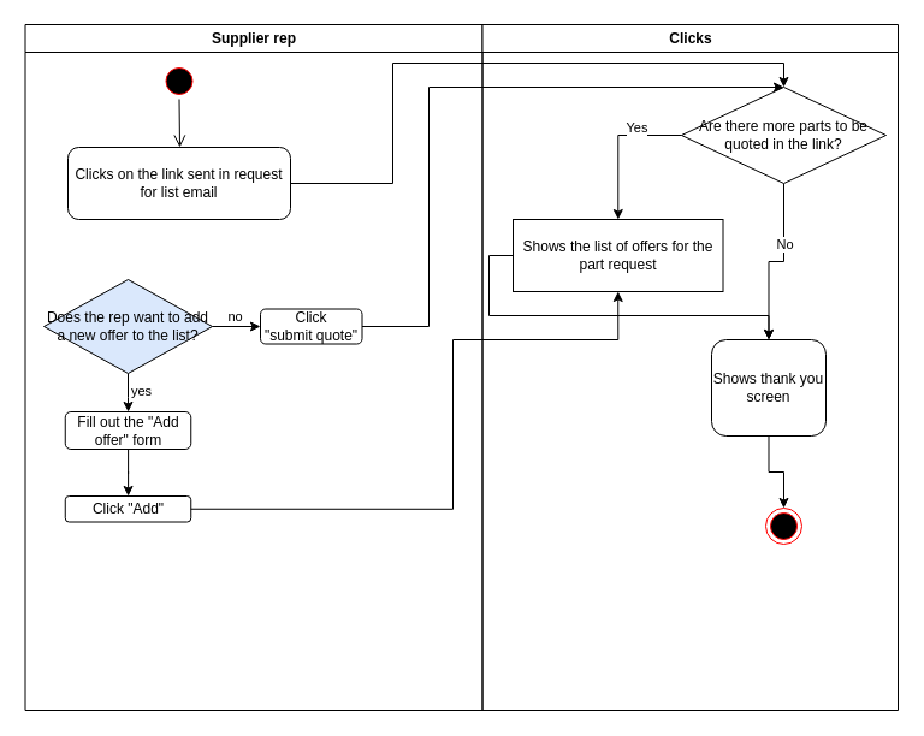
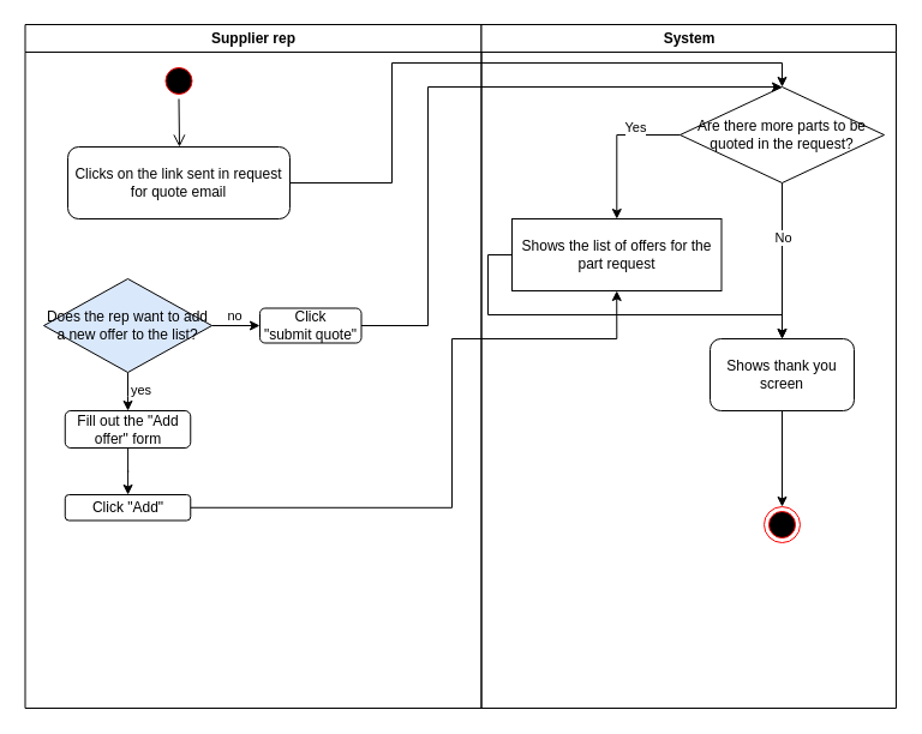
  <mxCell id="0" />
  <mxCell id="1" parent="0" />
  <mxCell id="2" value="Supplier rep" style="swimlane;whiteSpace=wrap" parent="1" vertex="1"><mxGeometry x="20.5" y="20" width="380" height="570" as="geometry" /></mxCell>
  <mxCell id="3" value="" style="ellipse;shape=startState;fillColor=#000000;strokeColor=#ff0000;" parent="2" vertex="1"><mxGeometry x="113" y="32" width="30" height="30" as="geometry" /></mxCell>
  <mxCell id="4" value="" style="edgeStyle=elbowEdgeStyle;elbow=horizontal;verticalAlign=bottom;endArrow=open;endSize=8;strokeColor=#000000;endFill=1;rounded=0;entryX=0.5;entryY=0;entryDx=0;entryDy=0;" parent="2" source="3" target="5" edge="1"><mxGeometry x="100" y="40" as="geometry"><mxPoint x="115.5" y="110" as="targetPoint" /></mxGeometry></mxCell>
- <mxCell id="5" value="Clicks on the link sent in request for list email" style="rounded=1;whiteSpace=wrap;html=1;" parent="2" vertex="1"><mxGeometry x="35.5" y="102" width="185" height="60" as="geometry" /></mxCell>
+ <mxCell id="5" value="Clicks on the link sent in request for quote email" style="rounded=1;whiteSpace=wrap;html=1;" parent="2" vertex="1"><mxGeometry x="35.5" y="102" width="185" height="60" as="geometry" /></mxCell>
  <mxCell id="6" value="" style="edgeStyle=orthogonalEdgeStyle;rounded=0;orthogonalLoop=1;jettySize=auto;html=1;strokeColor=#000000;" parent="2" source="10" target="11" edge="1"><mxGeometry relative="1" as="geometry" /></mxCell>
  <mxCell id="7" value="no" style="edgeLabel;html=1;align=center;verticalAlign=middle;resizable=0;points=[];" parent="6" vertex="1" connectable="0"><mxGeometry x="-0.121" relative="1" as="geometry"><mxPoint y="-9" as="offset" /></mxGeometry></mxCell>
  <mxCell id="8" value="" style="edgeStyle=orthogonalEdgeStyle;rounded=0;orthogonalLoop=1;jettySize=auto;html=1;strokeColor=#000000;" parent="2" source="10" target="13" edge="1"><mxGeometry relative="1" as="geometry" /></mxCell>
  <mxCell id="9" value="yes" style="edgeLabel;html=1;align=center;verticalAlign=middle;resizable=0;points=[];" parent="8" vertex="1" connectable="0"><mxGeometry x="-0.227" y="-1" relative="1" as="geometry"><mxPoint x="11" y="2" as="offset" /></mxGeometry></mxCell>
  <mxCell id="10" value="Does the rep want to add a new offer to the list?" style="rhombus;whiteSpace=wrap;html=1;fillColor=#dae8fc;" parent="2" vertex="1"><mxGeometry x="15.5" y="212" width="140" height="78" as="geometry" /></mxCell>
  <mxCell id="11" value="Click&lt;br&gt;&quot;submit quote&quot;" style="rounded=1;whiteSpace=wrap;html=1;fillColor=rgb(255, 255, 255);strokeColor=rgb(0, 0, 0);fontColor=rgb(0, 0, 0);" parent="2" vertex="1"><mxGeometry x="195.5" y="236.5" width="84.5" height="29" as="geometry" /></mxCell>
  <mxCell id="12" value="" style="edgeStyle=orthogonalEdgeStyle;rounded=0;orthogonalLoop=1;jettySize=auto;html=1;strokeColor=#000000;" parent="2" source="13" target="14" edge="1"><mxGeometry relative="1" as="geometry" /></mxCell>
  <mxCell id="13" value="Fill out the &quot;Add offer&quot; form" style="rounded=1;whiteSpace=wrap;html=1;fillColor=rgb(255, 255, 255);strokeColor=rgb(0, 0, 0);fontColor=rgb(0, 0, 0);" parent="2" vertex="1"><mxGeometry x="33.25" y="322" width="104.5" height="31" as="geometry" /></mxCell>
  <mxCell id="14" value="Click &quot;Add&quot;" style="rounded=1;whiteSpace=wrap;html=1;fillColor=rgb(255, 255, 255);strokeColor=rgb(0, 0, 0);fontColor=rgb(0, 0, 0);" parent="2" vertex="1"><mxGeometry x="33.25" y="392" width="104.5" height="21.5" as="geometry" /></mxCell>
- <mxCell id="15" value="Clicks" style="swimlane;whiteSpace=wrap" parent="1" vertex="1"><mxGeometry x="400.5" y="20" width="345.5" height="570" as="geometry" /></mxCell>
+ <mxCell id="15" value="System" style="swimlane;whiteSpace=wrap" parent="1" vertex="1"><mxGeometry x="400.5" y="20" width="345.5" height="570" as="geometry" /></mxCell>
  <mxCell id="16" value="Shows the list of offers for the part request" style="whiteSpace=wrap;html=1;rounded=0;" parent="15" vertex="1"><mxGeometry x="25.5" y="162" width="174.5" height="60" as="geometry" /></mxCell>
  <mxCell id="17" value="" style="edgeStyle=orthogonalEdgeStyle;rounded=0;orthogonalLoop=1;jettySize=auto;html=1;strokeColor=#000000;" parent="15" source="19" target="23" edge="1"><mxGeometry relative="1" as="geometry" /></mxCell>
  <mxCell id="18" value="No" style="edgeLabel;html=1;align=center;verticalAlign=middle;resizable=0;points=[];" parent="17" vertex="1" connectable="0"><mxGeometry x="-0.159" relative="1" as="geometry"><mxPoint y="-10" as="offset" /></mxGeometry></mxCell>
- <mxCell id="19" value="Are there more parts to be quoted in the link?" style="rhombus;whiteSpace=wrap;html=1;" parent="15" vertex="1"><mxGeometry x="165.5" y="52" width="170" height="80" as="geometry" /></mxCell>
+ <mxCell id="19" value="Are there more parts to be quoted in the request?" style="rhombus;whiteSpace=wrap;html=1;" parent="15" vertex="1"><mxGeometry x="165.5" y="52" width="170" height="80" as="geometry" /></mxCell>
  <mxCell id="20" value="" style="edgeStyle=orthogonalEdgeStyle;rounded=0;orthogonalLoop=1;jettySize=auto;html=1;strokeColor=#000000;exitX=0;exitY=0.5;exitDx=0;exitDy=0;" parent="15" source="19" target="16" edge="1"><mxGeometry relative="1" as="geometry"><mxPoint x="145.5" y="112" as="sourcePoint" /></mxGeometry></mxCell>
  <mxCell id="21" value="Yes" style="edgeLabel;html=1;align=center;verticalAlign=middle;resizable=0;points=[];" parent="20" vertex="1" connectable="0"><mxGeometry x="-0.2" relative="1" as="geometry"><mxPoint x="11" y="-7" as="offset" /></mxGeometry></mxCell>
  <mxCell id="22" value="" style="edgeStyle=orthogonalEdgeStyle;rounded=0;orthogonalLoop=1;jettySize=auto;html=1;strokeColor=#000000;" parent="15" source="23" target="24" edge="1"><mxGeometry relative="1" as="geometry" /></mxCell>
- <mxCell id="23" value="Shows thank you screen" style="rounded=1;whiteSpace=wrap;html=1;fillColor=rgb(255, 255, 255);strokeColor=rgb(0, 0, 0);fontColor=rgb(0, 0, 0);" parent="15" vertex="1"><mxGeometry x="190.5" y="262" width="95" height="80" as="geometry" /></mxCell>
+ <mxCell id="23" value="Shows thank you screen" style="rounded=1;whiteSpace=wrap;html=1;fillColor=rgb(255, 255, 255);strokeColor=rgb(0, 0, 0);fontColor=rgb(0, 0, 0);" parent="15" vertex="1"><mxGeometry x="190.5" y="262" width="120" height="60" as="geometry" /></mxCell>
  <mxCell id="24" value="" style="ellipse;html=1;shape=endState;fillColor=#000000;strokeColor=#ff0000;" parent="15" vertex="1"><mxGeometry x="235.5" y="402" width="30" height="30" as="geometry" /></mxCell>
  <mxCell id="25" value="" style="edgeStyle=orthogonalEdgeStyle;rounded=0;orthogonalLoop=1;jettySize=auto;html=1;strokeColor=#000000;entryX=0.5;entryY=0;entryDx=0;entryDy=0;" parent="1" source="5" target="19" edge="1"><mxGeometry relative="1" as="geometry"><Array as="points"><mxPoint x="326" y="152" /><mxPoint x="326" y="52" /><mxPoint x="651" y="52" /></Array></mxGeometry></mxCell>
  <mxCell id="26" style="edgeStyle=orthogonalEdgeStyle;rounded=0;orthogonalLoop=1;jettySize=auto;html=1;exitX=0;exitY=0.5;exitDx=0;exitDy=0;strokeColor=#000000;" parent="1" source="16" target="23" edge="1"><mxGeometry relative="1" as="geometry" /></mxCell>
  <mxCell id="27" style="edgeStyle=orthogonalEdgeStyle;rounded=0;orthogonalLoop=1;jettySize=auto;html=1;exitX=1;exitY=0.5;exitDx=0;exitDy=0;entryX=0.5;entryY=0;entryDx=0;entryDy=0;strokeColor=#000000;" parent="1" source="11" target="19" edge="1"><mxGeometry relative="1" as="geometry"><Array as="points"><mxPoint x="356" y="271" /><mxPoint x="356" y="72" /></Array></mxGeometry></mxCell>
  <mxCell id="28" style="edgeStyle=orthogonalEdgeStyle;rounded=0;orthogonalLoop=1;jettySize=auto;html=1;exitX=1;exitY=0.5;exitDx=0;exitDy=0;entryX=0.5;entryY=1;entryDx=0;entryDy=0;strokeColor=#000000;" parent="1" source="14" target="16" edge="1"><mxGeometry relative="1" as="geometry"><Array as="points"><mxPoint x="376" y="423" /><mxPoint x="376" y="282" /><mxPoint x="513" y="282" /></Array></mxGeometry></mxCell>
